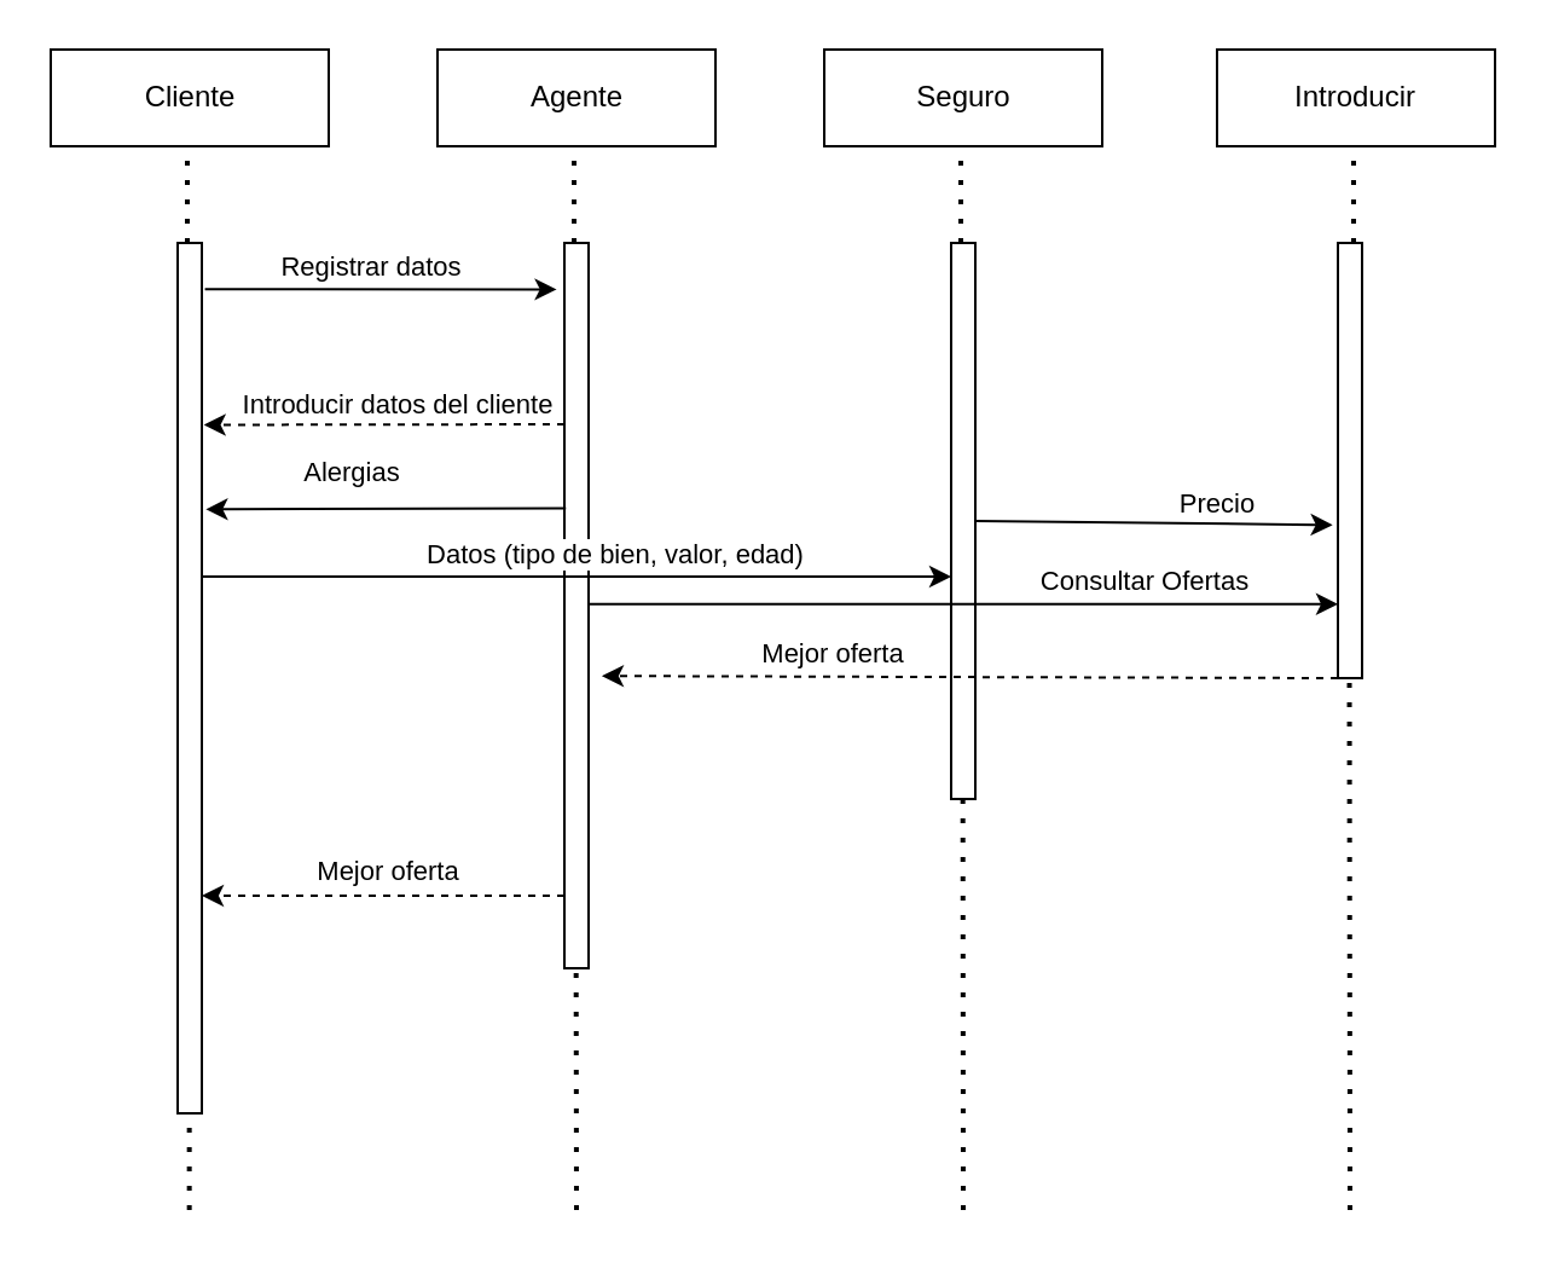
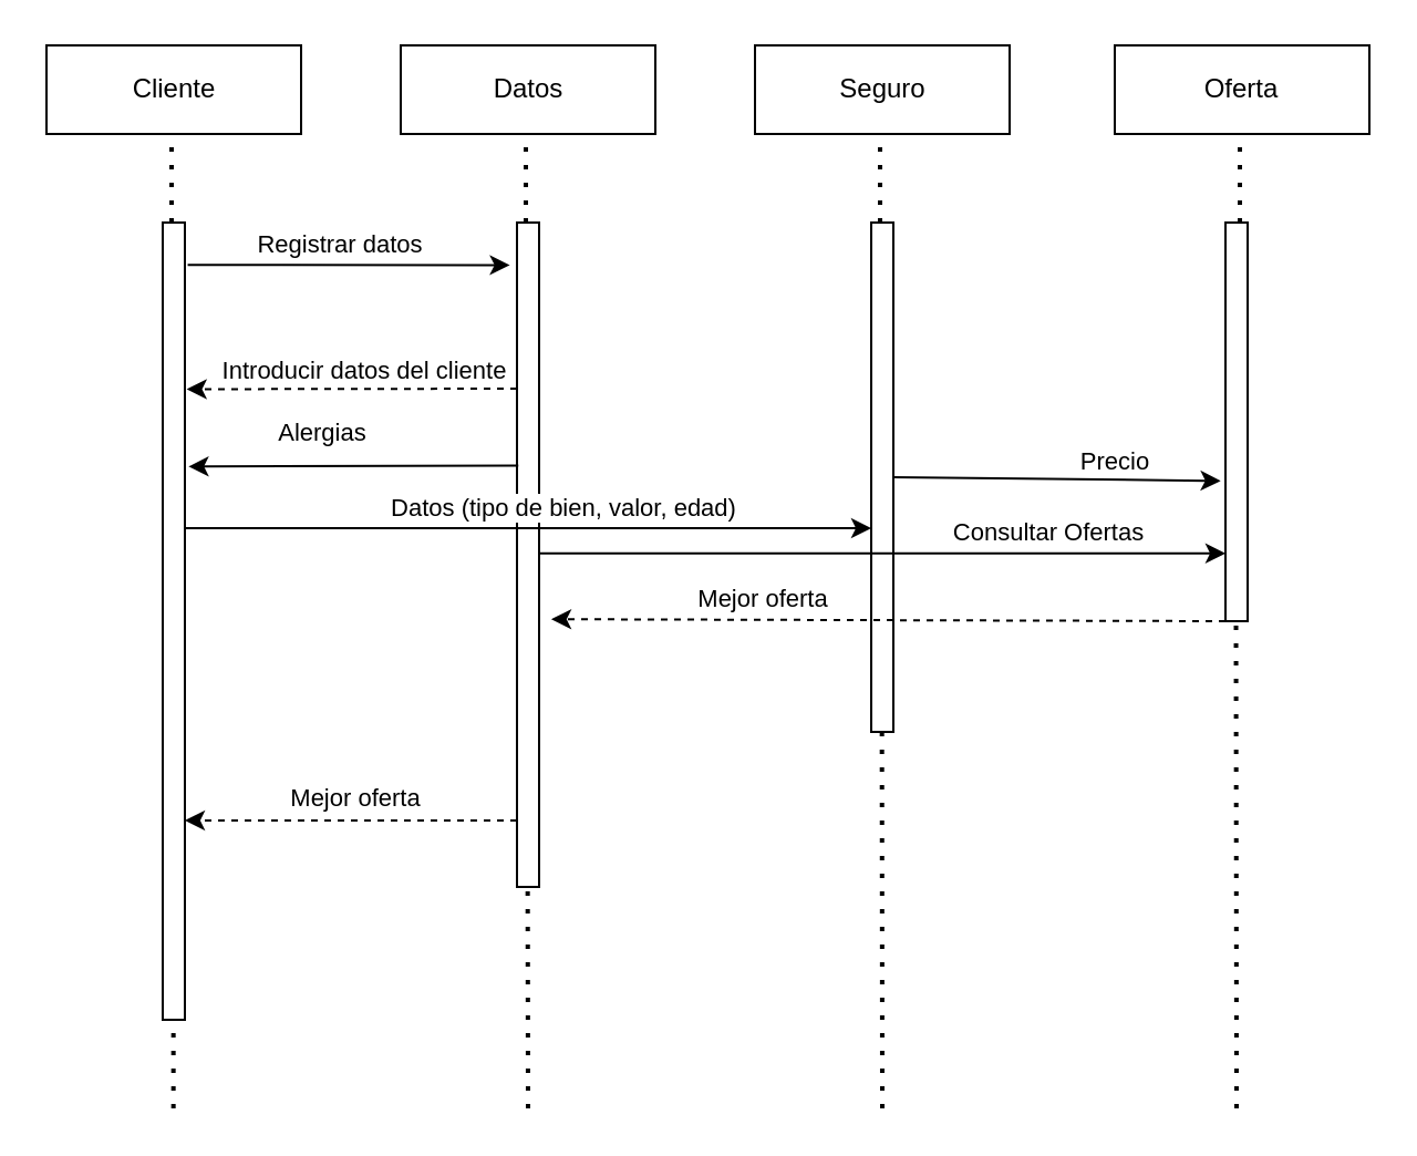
  <mxCell id="0" />
  <mxCell id="1" parent="0" />
  <mxCell id="2" value="" style="rounded=0;whiteSpace=wrap;html=1;fillColor=default;gradientDirection=west;" parent="1" vertex="1"><mxGeometry x="73" y="100" width="10" height="360" as="geometry" /></mxCell>
  <mxCell id="3" value="" style="rounded=0;whiteSpace=wrap;html=1;" parent="1" vertex="1"><mxGeometry x="233" y="100" width="10" height="300" as="geometry" /></mxCell>
  <mxCell id="4" value="" style="rounded=0;whiteSpace=wrap;html=1;" parent="1" vertex="1"><mxGeometry x="393" y="100" width="10" height="230" as="geometry" /></mxCell>
  <mxCell id="5" value="" style="endArrow=none;dashed=1;html=1;dashPattern=1 3;strokeWidth=2;rounded=0;fillColor=#FFFFFF;" parent="1" edge="1"><mxGeometry width="50" height="50" relative="1" as="geometry"><mxPoint x="77" y="100" as="sourcePoint" /><mxPoint x="77" y="60" as="targetPoint" /></mxGeometry></mxCell>
  <mxCell id="6" value="" style="rounded=0;whiteSpace=wrap;html=1;" parent="1" vertex="1"><mxGeometry x="553" y="100" width="10" height="180" as="geometry" /></mxCell>
  <mxCell id="7" value="Cliente" style="rounded=0;whiteSpace=wrap;html=1;fillColor=default;gradientColor=none;gradientDirection=west;" parent="1" vertex="1"><mxGeometry x="20.5" y="20" width="115" height="40" as="geometry" /></mxCell>
  <mxCell id="8" value="" style="endArrow=none;dashed=1;html=1;dashPattern=1 3;strokeWidth=2;rounded=0;fillColor=#FFFFFF;" parent="1" edge="1"><mxGeometry width="50" height="50" relative="1" as="geometry"><mxPoint x="237" y="100" as="sourcePoint" /><mxPoint x="237" y="60" as="targetPoint" /></mxGeometry></mxCell>
- <mxCell id="9" value="Agente" style="rounded=0;whiteSpace=wrap;html=1;fillColor=default;gradientColor=none;gradientDirection=west;" parent="1" vertex="1"><mxGeometry x="180.5" y="20" width="115" height="40" as="geometry" /></mxCell>
+ <mxCell id="9" value="Datos" style="rounded=0;whiteSpace=wrap;html=1;fillColor=default;gradientColor=none;gradientDirection=west;" parent="1" vertex="1"><mxGeometry x="180.5" y="20" width="115" height="40" as="geometry" /></mxCell>
  <mxCell id="10" value="" style="endArrow=none;dashed=1;html=1;dashPattern=1 3;strokeWidth=2;rounded=0;fillColor=#FFFFFF;" parent="1" edge="1"><mxGeometry width="50" height="50" relative="1" as="geometry"><mxPoint x="397" y="100" as="sourcePoint" /><mxPoint x="397" y="60" as="targetPoint" /></mxGeometry></mxCell>
  <mxCell id="11" value="Seguro" style="rounded=0;whiteSpace=wrap;html=1;fillColor=default;gradientColor=none;gradientDirection=west;" parent="1" vertex="1"><mxGeometry x="340.5" y="20" width="115" height="40" as="geometry" /></mxCell>
  <mxCell id="12" value="" style="endArrow=none;dashed=1;html=1;dashPattern=1 3;strokeWidth=2;rounded=0;fillColor=#FFFFFF;" parent="1" edge="1"><mxGeometry width="50" height="50" relative="1" as="geometry"><mxPoint x="559.5" y="100" as="sourcePoint" /><mxPoint x="559.5" y="60" as="targetPoint" /></mxGeometry></mxCell>
- <mxCell id="13" value="Introducir" style="rounded=0;whiteSpace=wrap;html=1;fillColor=default;gradientColor=none;gradientDirection=west;" parent="1" vertex="1"><mxGeometry x="503" y="20" width="115" height="40" as="geometry" /></mxCell>
+ <mxCell id="13" value="Oferta" style="rounded=0;whiteSpace=wrap;html=1;fillColor=default;gradientColor=none;gradientDirection=west;" parent="1" vertex="1"><mxGeometry x="503" y="20" width="115" height="40" as="geometry" /></mxCell>
  <mxCell id="14" value="" style="endArrow=none;dashed=1;html=1;dashPattern=1 3;strokeWidth=2;rounded=0;fillColor=#FFFFFF;" parent="1" edge="1"><mxGeometry width="50" height="50" relative="1" as="geometry"><mxPoint x="77.83" y="500" as="sourcePoint" /><mxPoint x="77.83" y="460" as="targetPoint" /></mxGeometry></mxCell>
  <mxCell id="15" value="" style="endArrow=none;dashed=1;html=1;dashPattern=1 3;strokeWidth=2;rounded=0;fillColor=#FFFFFF;" parent="1" edge="1"><mxGeometry width="50" height="50" relative="1" as="geometry"><mxPoint x="398" y="500" as="sourcePoint" /><mxPoint x="397.83" y="325" as="targetPoint" /></mxGeometry></mxCell>
  <mxCell id="16" value="" style="endArrow=none;dashed=1;html=1;dashPattern=1 3;strokeWidth=2;rounded=0;fillColor=#FFFFFF;" parent="1" edge="1"><mxGeometry width="50" height="50" relative="1" as="geometry"><mxPoint x="238" y="500" as="sourcePoint" /><mxPoint x="237.83" y="400" as="targetPoint" /></mxGeometry></mxCell>
  <mxCell id="17" value="" style="endArrow=none;dashed=1;html=1;dashPattern=1 3;strokeWidth=2;rounded=0;fillColor=#FFFFFF;" parent="1" edge="1"><mxGeometry width="50" height="50" relative="1" as="geometry"><mxPoint x="558" y="500" as="sourcePoint" /><mxPoint x="557.76" y="280" as="targetPoint" /></mxGeometry></mxCell>
  <mxCell id="18" value="" style="endArrow=classic;html=1;rounded=0;fillColor=#FFFFFF;exitX=1.128;exitY=0.053;exitDx=0;exitDy=0;exitPerimeter=0;entryX=-0.321;entryY=0.064;entryDx=0;entryDy=0;entryPerimeter=0;" parent="1" source="2" edge="1" target="3"><mxGeometry width="50" height="50" relative="1" as="geometry"><mxPoint x="53" y="300" as="sourcePoint" /><mxPoint x="233" y="139" as="targetPoint" /></mxGeometry></mxCell>
  <mxCell id="19" value="Registrar datos" style="edgeLabel;html=1;align=center;verticalAlign=middle;resizable=0;points=[];" vertex="1" connectable="0" parent="18"><mxGeometry x="0.301" relative="1" as="geometry"><mxPoint x="-27" y="-10" as="offset" /></mxGeometry></mxCell>
  <mxCell id="20" value="" style="endArrow=classic;html=1;rounded=0;fillColor=#FFFFFF;entryX=-0.218;entryY=0.648;entryDx=0;entryDy=0;exitX=1;exitY=0.5;exitDx=0;exitDy=0;entryPerimeter=0;" parent="1" source="4" target="6" edge="1"><mxGeometry width="50" height="50" relative="1" as="geometry"><mxPoint x="403" y="280" as="sourcePoint" /><mxPoint x="293" y="230" as="targetPoint" /><Array as="points" /></mxGeometry></mxCell>
  <mxCell id="21" value="Precio" style="edgeLabel;html=1;align=center;verticalAlign=middle;resizable=0;points=[];" parent="20" vertex="1" connectable="0"><mxGeometry x="0.326" y="1" relative="1" as="geometry"><mxPoint x="1" y="-8" as="offset" /></mxGeometry></mxCell>
  <mxCell id="22" value="" style="endArrow=classic;html=1;rounded=0;fillColor=#FFFFFF;" parent="1" edge="1"><mxGeometry width="50" height="50" relative="1" as="geometry"><mxPoint x="83" y="238" as="sourcePoint" /><mxPoint x="393" y="238" as="targetPoint" /></mxGeometry></mxCell>
  <mxCell id="23" value="Datos (tipo de bien, valor, edad)" style="edgeLabel;html=1;align=center;verticalAlign=middle;resizable=0;points=[];" parent="22" vertex="1" connectable="0"><mxGeometry x="0.478" y="3" relative="1" as="geometry"><mxPoint x="-59" y="-7" as="offset" /></mxGeometry></mxCell>
  <mxCell id="24" value="" style="endArrow=classic;html=1;rounded=0;fillColor=#FFFFFF;exitX=0.062;exitY=0.366;exitDx=0;exitDy=0;exitPerimeter=0;entryX=1.167;entryY=0.306;entryDx=0;entryDy=0;entryPerimeter=0;" parent="1" source="3" target="2" edge="1"><mxGeometry width="50" height="50" relative="1" as="geometry"><mxPoint x="203" y="280" as="sourcePoint" /><mxPoint x="253" y="230" as="targetPoint" /></mxGeometry></mxCell>
  <mxCell id="25" value="Alergias" style="edgeLabel;html=1;align=center;verticalAlign=middle;resizable=0;points=[];" parent="24" vertex="1" connectable="0"><mxGeometry x="-0.245" y="-3" relative="1" as="geometry"><mxPoint x="-33" y="-12" as="offset" /></mxGeometry></mxCell>
  <mxCell id="26" value="" style="endArrow=classic;html=1;rounded=0;fillColor=#FFFFFF;entryX=1.083;entryY=0.209;entryDx=0;entryDy=0;exitX=0;exitY=0.25;exitDx=0;exitDy=0;dashed=1;entryPerimeter=0;" parent="1" source="3" target="2" edge="1"><mxGeometry width="50" height="50" relative="1" as="geometry"><mxPoint x="223" y="379" as="sourcePoint" /><mxPoint x="253" y="230" as="targetPoint" /></mxGeometry></mxCell>
  <mxCell id="27" value="Introducir datos del cliente" style="edgeLabel;html=1;align=center;verticalAlign=middle;resizable=0;points=[];" parent="26" vertex="1" connectable="0"><mxGeometry x="-0.169" y="1" relative="1" as="geometry"><mxPoint x="-8" y="-10" as="offset" /></mxGeometry></mxCell>
  <mxCell id="28" value="" style="endArrow=classic;html=1;rounded=0;dashed=1;fillColor=#FFFFFF;exitX=0;exitY=1;exitDx=0;exitDy=0;entryX=1.547;entryY=0.597;entryDx=0;entryDy=0;entryPerimeter=0;" parent="1" source="6" target="3" edge="1"><mxGeometry width="50" height="50" relative="1" as="geometry"><mxPoint x="433" y="300" as="sourcePoint" /><mxPoint x="483" y="250" as="targetPoint" /></mxGeometry></mxCell>
  <mxCell id="29" value="Mejor oferta" style="edgeLabel;html=1;align=center;verticalAlign=middle;resizable=0;points=[];" parent="28" vertex="1" connectable="0"><mxGeometry x="-0.172" y="-1" relative="1" as="geometry"><mxPoint x="-84" y="-9" as="offset" /></mxGeometry></mxCell>
  <mxCell id="30" value="" style="endArrow=classic;html=1;rounded=0;fillColor=#FFFFFF;" edge="1" parent="1"><mxGeometry width="50" height="50" relative="1" as="geometry"><mxPoint x="243" y="249.41" as="sourcePoint" /><mxPoint x="553" y="249.41" as="targetPoint" /></mxGeometry></mxCell>
  <mxCell id="31" value="Consultar Ofertas" style="edgeLabel;html=1;align=center;verticalAlign=middle;resizable=0;points=[];" vertex="1" connectable="0" parent="30"><mxGeometry x="0.478" y="3" relative="1" as="geometry"><mxPoint y="-7" as="offset" /></mxGeometry></mxCell>
  <mxCell id="32" value="" style="endArrow=classic;html=1;rounded=0;dashed=1;fillColor=#FFFFFF;entryX=1;entryY=0.75;entryDx=0;entryDy=0;exitX=0;exitY=0.9;exitDx=0;exitDy=0;exitPerimeter=0;" edge="1" parent="1" source="3" target="2"><mxGeometry width="50" height="50" relative="1" as="geometry"><mxPoint x="223" y="370" as="sourcePoint" /><mxPoint x="258.47" y="289.1" as="targetPoint" /></mxGeometry></mxCell>
  <mxCell id="33" value="Mejor oferta" style="edgeLabel;html=1;align=center;verticalAlign=middle;resizable=0;points=[];" vertex="1" connectable="0" parent="32"><mxGeometry x="-0.172" y="-1" relative="1" as="geometry"><mxPoint x="-12" y="-9" as="offset" /></mxGeometry></mxCell>
